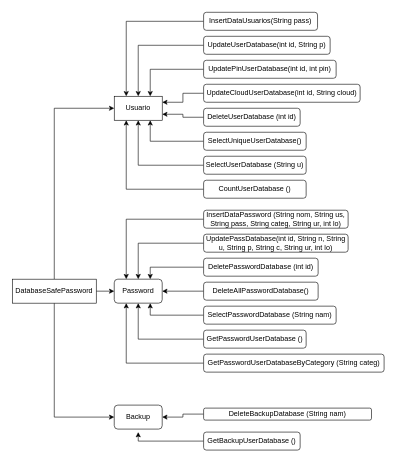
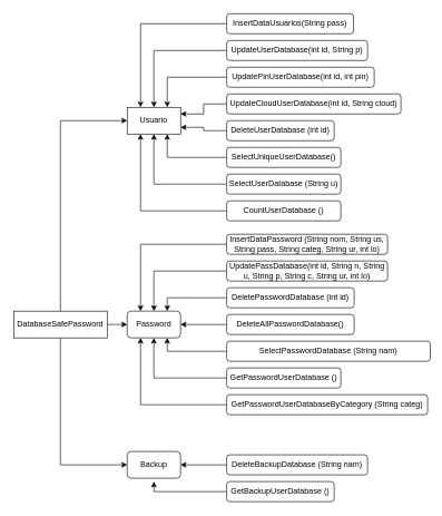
  <mxCell id="0" />
  <mxCell id="1" parent="0" />
  <mxCell id="2" style="edgeStyle=orthogonalEdgeStyle;rounded=0;orthogonalLoop=1;jettySize=auto;html=1;exitX=1;exitY=0.5;exitDx=0;exitDy=0;entryX=0;entryY=0.5;entryDx=0;entryDy=0;" edge="1" parent="1" source="5" target="7"><mxGeometry relative="1" as="geometry" /></mxCell>
  <mxCell id="3" style="edgeStyle=orthogonalEdgeStyle;rounded=0;orthogonalLoop=1;jettySize=auto;html=1;exitX=0.5;exitY=0;exitDx=0;exitDy=0;entryX=0;entryY=0.5;entryDx=0;entryDy=0;" edge="1" parent="1" source="5" target="6"><mxGeometry relative="1" as="geometry" /></mxCell>
  <mxCell id="4" style="edgeStyle=orthogonalEdgeStyle;rounded=0;orthogonalLoop=1;jettySize=auto;html=1;exitX=0.5;exitY=1;exitDx=0;exitDy=0;entryX=0;entryY=0.5;entryDx=0;entryDy=0;" edge="1" parent="1" source="5" target="8"><mxGeometry relative="1" as="geometry" /></mxCell>
  <mxCell id="5" value="DatabaseSafePassword" style="rounded=0;whiteSpace=wrap;html=1;" vertex="1" parent="1"><mxGeometry y="465" width="140" height="40" as="geometry" x="20" /></mxCell>
  <mxCell id="6" value="Usuario" style="whiteSpace=wrap;html=1;rounded=0;" vertex="1" parent="1"><mxGeometry x="190" y="160" width="80" height="40" as="geometry" /></mxCell>
  <mxCell id="7" value="Password" style="rounded=1;whiteSpace=wrap;html=1;" vertex="1" parent="1"><mxGeometry x="190" y="465" width="80" height="40" as="geometry" /></mxCell>
  <mxCell id="8" value="Backup" style="rounded=1;whiteSpace=wrap;html=1;" vertex="1" parent="1"><mxGeometry x="190" y="675" width="80" height="40" as="geometry" /></mxCell>
  <mxCell id="9" style="edgeStyle=orthogonalEdgeStyle;rounded=0;orthogonalLoop=1;jettySize=auto;html=1;exitX=0;exitY=0.5;exitDx=0;exitDy=0;entryX=0.25;entryY=0;entryDx=0;entryDy=0;" edge="1" parent="1" source="10" target="6"><mxGeometry relative="1" as="geometry" /></mxCell>
  <mxCell id="10" value="InsertDataUsuarios(String pass)" style="rounded=1;whiteSpace=wrap;html=1;" vertex="1" parent="1"><mxGeometry x="339" y="20" width="190" height="30" as="geometry" /></mxCell>
  <mxCell id="11" style="edgeStyle=orthogonalEdgeStyle;rounded=0;orthogonalLoop=1;jettySize=auto;html=1;exitX=0;exitY=0.5;exitDx=0;exitDy=0;entryX=0.5;entryY=0;entryDx=0;entryDy=0;" edge="1" parent="1" source="12" target="6"><mxGeometry relative="1" as="geometry" /></mxCell>
  <mxCell id="12" value="UpdateUserDatabase(int id, String p)" style="rounded=1;whiteSpace=wrap;html=1;" vertex="1" parent="1"><mxGeometry x="339" y="60" width="211" height="30" as="geometry" /></mxCell>
  <mxCell id="13" style="edgeStyle=orthogonalEdgeStyle;rounded=0;orthogonalLoop=1;jettySize=auto;html=1;exitX=0;exitY=0.5;exitDx=0;exitDy=0;entryX=0.75;entryY=0;entryDx=0;entryDy=0;" edge="1" parent="1" source="14" target="6"><mxGeometry relative="1" as="geometry" /></mxCell>
  <mxCell id="14" value="UpdatePinUserDatabase(int id, int pin)" style="rounded=1;whiteSpace=wrap;html=1;" vertex="1" parent="1"><mxGeometry x="339" y="100" width="221" height="30" as="geometry" /></mxCell>
  <mxCell id="15" style="edgeStyle=orthogonalEdgeStyle;rounded=0;orthogonalLoop=1;jettySize=auto;html=1;exitX=0;exitY=0.5;exitDx=0;exitDy=0;entryX=1;entryY=0.25;entryDx=0;entryDy=0;" edge="1" parent="1" source="16" target="6"><mxGeometry relative="1" as="geometry" /></mxCell>
  <mxCell id="16" value="UpdateCloudUserDatabase(int id, String cloud)" style="rounded=1;whiteSpace=wrap;html=1;" vertex="1" parent="1"><mxGeometry x="339" y="140" width="261" height="30" as="geometry" /></mxCell>
  <mxCell id="17" style="edgeStyle=orthogonalEdgeStyle;rounded=0;orthogonalLoop=1;jettySize=auto;html=1;exitX=0;exitY=0.5;exitDx=0;exitDy=0;entryX=1;entryY=0.75;entryDx=0;entryDy=0;" edge="1" parent="1" source="18" target="6"><mxGeometry relative="1" as="geometry" /></mxCell>
  <mxCell id="18" value="DeleteUserDatabase (int id)" style="rounded=1;whiteSpace=wrap;html=1;" vertex="1" parent="1"><mxGeometry x="339" y="180" width="161" height="30" as="geometry" /></mxCell>
  <mxCell id="19" style="edgeStyle=orthogonalEdgeStyle;rounded=0;orthogonalLoop=1;jettySize=auto;html=1;exitX=0;exitY=0.5;exitDx=0;exitDy=0;entryX=0.75;entryY=1;entryDx=0;entryDy=0;" edge="1" parent="1" source="20" target="6"><mxGeometry relative="1" as="geometry" /></mxCell>
  <mxCell id="20" value="SelectUniqueUserDatabase()" style="rounded=1;whiteSpace=wrap;html=1;" vertex="1" parent="1"><mxGeometry x="339" y="220" width="171" height="30" as="geometry" /></mxCell>
  <mxCell id="21" style="edgeStyle=orthogonalEdgeStyle;rounded=0;orthogonalLoop=1;jettySize=auto;html=1;exitX=0;exitY=0.5;exitDx=0;exitDy=0;entryX=0.5;entryY=1;entryDx=0;entryDy=0;" edge="1" parent="1" source="22" target="6"><mxGeometry relative="1" as="geometry" /></mxCell>
  <mxCell id="22" value="SelectUserDatabase (String u)" style="rounded=1;whiteSpace=wrap;html=1;" vertex="1" parent="1"><mxGeometry x="339" y="260" width="171" height="30" as="geometry" /></mxCell>
  <mxCell id="23" style="edgeStyle=orthogonalEdgeStyle;rounded=0;orthogonalLoop=1;jettySize=auto;html=1;exitX=0;exitY=0.5;exitDx=0;exitDy=0;entryX=0.25;entryY=1;entryDx=0;entryDy=0;" edge="1" parent="1" source="24" target="6"><mxGeometry relative="1" as="geometry" /></mxCell>
  <mxCell id="24" value="CountUserDatabase ()" style="rounded=1;whiteSpace=wrap;html=1;" vertex="1" parent="1"><mxGeometry x="339" y="300" width="171" height="30" as="geometry" /></mxCell>
  <mxCell id="25" style="edgeStyle=orthogonalEdgeStyle;rounded=0;orthogonalLoop=1;jettySize=auto;html=1;exitX=0;exitY=0.5;exitDx=0;exitDy=0;entryX=0.25;entryY=0;entryDx=0;entryDy=0;" edge="1" parent="1" source="26" target="7"><mxGeometry relative="1" as="geometry" /></mxCell>
  <mxCell id="26" value="InsertDataPassword (String nom, String us, String pass, String categ, String ur, int lo)" style="rounded=1;whiteSpace=wrap;html=1;" vertex="1" parent="1"><mxGeometry x="339" y="350" width="241" height="30" as="geometry" /></mxCell>
  <mxCell id="27" style="edgeStyle=orthogonalEdgeStyle;rounded=0;orthogonalLoop=1;jettySize=auto;html=1;exitX=0;exitY=0.5;exitDx=0;exitDy=0;entryX=0.5;entryY=0;entryDx=0;entryDy=0;" edge="1" parent="1" source="28" target="7"><mxGeometry relative="1" as="geometry" /></mxCell>
  <mxCell id="28" value="UpdatePassDatabase(int id, String n, String u, String p, String c, String ur, int lo)" style="rounded=1;whiteSpace=wrap;html=1;" vertex="1" parent="1"><mxGeometry x="339" y="390" width="241" height="30" as="geometry" /></mxCell>
  <mxCell id="29" style="edgeStyle=orthogonalEdgeStyle;rounded=0;orthogonalLoop=1;jettySize=auto;html=1;exitX=0;exitY=0.5;exitDx=0;exitDy=0;entryX=0.75;entryY=0;entryDx=0;entryDy=0;" edge="1" parent="1" source="30" target="7"><mxGeometry relative="1" as="geometry" /></mxCell>
  <mxCell id="30" value="DeletePasswordDatabase (int id)" style="rounded=1;whiteSpace=wrap;html=1;" vertex="1" parent="1"><mxGeometry x="339" y="430" width="191" height="30" as="geometry" /></mxCell>
  <mxCell id="31" style="edgeStyle=orthogonalEdgeStyle;rounded=0;orthogonalLoop=1;jettySize=auto;html=1;exitX=0;exitY=0.5;exitDx=0;exitDy=0;entryX=1;entryY=0.5;entryDx=0;entryDy=0;" edge="1" parent="1" source="32" target="7"><mxGeometry relative="1" as="geometry" /></mxCell>
  <mxCell id="32" value="DeleteAllPasswordDatabase()" style="rounded=1;whiteSpace=wrap;html=1;" vertex="1" parent="1"><mxGeometry x="339" y="470" width="191" height="30" as="geometry" /></mxCell>
  <mxCell id="33" style="edgeStyle=orthogonalEdgeStyle;rounded=0;orthogonalLoop=1;jettySize=auto;html=1;exitX=0;exitY=0.5;exitDx=0;exitDy=0;entryX=0.75;entryY=1;entryDx=0;entryDy=0;" edge="1" parent="1" source="34" target="7"><mxGeometry relative="1" as="geometry" /></mxCell>
- <mxCell id="34" value="SelectPasswordDatabase (String nam)" style="rounded=1;whiteSpace=wrap;html=1;" vertex="1" parent="1"><mxGeometry x="339" y="510" width="221" height="30" as="geometry" /></mxCell>
+ <mxCell id="34" value="SelectPasswordDatabase (String nam)" style="rounded=1;whiteSpace=wrap;html=1;" vertex="1" parent="1"><mxGeometry x="339" y="510" width="305" height="30" as="geometry" /></mxCell>
  <mxCell id="35" style="edgeStyle=orthogonalEdgeStyle;rounded=0;orthogonalLoop=1;jettySize=auto;html=1;exitX=0;exitY=0.5;exitDx=0;exitDy=0;entryX=0.5;entryY=1;entryDx=0;entryDy=0;" edge="1" parent="1" source="36" target="7"><mxGeometry relative="1" as="geometry" /></mxCell>
  <mxCell id="36" value="GetPasswordUserDatabase ()" style="rounded=1;whiteSpace=wrap;html=1;" vertex="1" parent="1"><mxGeometry x="339" y="550" width="171" height="30" as="geometry" /></mxCell>
  <mxCell id="37" style="edgeStyle=orthogonalEdgeStyle;rounded=0;orthogonalLoop=1;jettySize=auto;html=1;exitX=0;exitY=0.5;exitDx=0;exitDy=0;entryX=0.25;entryY=1;entryDx=0;entryDy=0;" edge="1" parent="1" source="38" target="7"><mxGeometry relative="1" as="geometry" /></mxCell>
  <mxCell id="38" value="GetPasswordUserDatabaseByCategory (String categ)" style="rounded=1;whiteSpace=wrap;html=1;" vertex="1" parent="1"><mxGeometry x="339" y="590" width="301" height="30" as="geometry" /></mxCell>
  <mxCell id="39" style="edgeStyle=orthogonalEdgeStyle;rounded=0;orthogonalLoop=1;jettySize=auto;html=1;exitX=0;exitY=0.5;exitDx=0;exitDy=0;entryX=1;entryY=0.5;entryDx=0;entryDy=0;" edge="1" parent="1" source="40" target="8"><mxGeometry relative="1" as="geometry" /></mxCell>
- <mxCell id="40" value="DeleteBackupDatabase (String nam)" style="rounded=1;whiteSpace=wrap;html=1;" vertex="1" parent="1"><mxGeometry x="339" y="680" width="280" height="20" as="geometry" /></mxCell>
+ <mxCell id="40" value="DeleteBackupDatabase (String nam)" style="rounded=1;whiteSpace=wrap;html=1;" vertex="1" parent="1"><mxGeometry x="339" y="680" width="211" height="30" as="geometry" /></mxCell>
  <mxCell id="41" style="edgeStyle=orthogonalEdgeStyle;rounded=0;orthogonalLoop=1;jettySize=auto;html=1;exitX=0;exitY=0.5;exitDx=0;exitDy=0;entryX=0.5;entryY=1.125;entryDx=0;entryDy=0;entryPerimeter=0;" edge="1" parent="1" source="42" target="8"><mxGeometry relative="1" as="geometry" /></mxCell>
  <mxCell id="42" value="GetBackupUserDatabase ()" style="rounded=1;whiteSpace=wrap;html=1;" vertex="1" parent="1"><mxGeometry x="339" y="720" width="161" height="30" as="geometry" /></mxCell>
